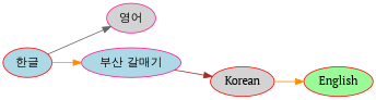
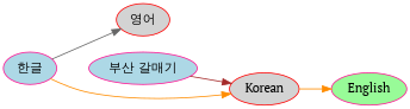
  digraph {
    fontname="PT Serif"
    rankdir=LR
    node [color=deeppink fillcolor=lightgrey fontname="PT Serif" style=filled]
    edge [color=darkorange fontname="PT Serif"]
-   "영어"
-   "한글" [color=red fillcolor=lightblue]
+   "영어" [color=red]
+   "한글" [fillcolor=lightblue]
    "부산 갈매기" [fillcolor=lightblue]
    Korean [color=red]
-   English [color=red fillcolor=palegreen]
+   English [fillcolor=palegreen]
    "한글" -> "영어" [color=gray40]
-   "한글" -> "부산 갈매기"
+   "한글" -> Korean
    "부산 갈매기" -> Korean [color=brown]
    Korean -> English
  }
